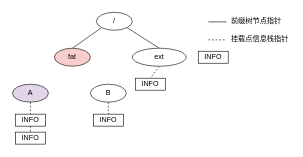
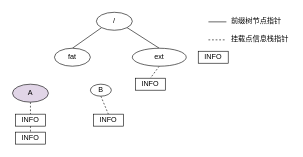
  <mxCell id="0" />
  <mxCell id="1" parent="0" />
  <mxCell id="2" style="rounded=0;orthogonalLoop=1;jettySize=auto;html=1;exitX=0;exitY=1;exitDx=0;exitDy=0;entryX=0.5;entryY=0;entryDx=0;entryDy=0;endArrow=none;endFill=0;" edge="1" parent="1" source="4" target="5"><mxGeometry relative="1" as="geometry" /></mxCell>
  <mxCell id="3" style="edgeStyle=none;rounded=0;orthogonalLoop=1;jettySize=auto;html=1;exitX=1;exitY=1;exitDx=0;exitDy=0;entryX=0.5;entryY=0;entryDx=0;entryDy=0;endArrow=none;endFill=0;" edge="1" parent="1" source="4" target="7"><mxGeometry relative="1" as="geometry" /></mxCell>
  <mxCell id="4" value="/" style="ellipse;whiteSpace=wrap;html=1;" vertex="1" parent="1"><mxGeometry x="160" y="20" width="60" height="30" as="geometry" /></mxCell>
- <mxCell id="5" value="fat" style="ellipse;whiteSpace=wrap;html=1;fillColor=#f8cecc;" vertex="1" parent="1"><mxGeometry x="90" y="80" width="60" height="30" as="geometry" /></mxCell>
+ <mxCell id="5" value="fat" style="ellipse;whiteSpace=wrap;html=1;" vertex="1" parent="1"><mxGeometry x="90" y="80" width="60" height="30" as="geometry" /></mxCell>
  <mxCell id="6" style="edgeStyle=none;rounded=0;orthogonalLoop=1;jettySize=auto;html=1;exitX=0.5;exitY=1;exitDx=0;exitDy=0;entryX=0.5;entryY=0;entryDx=0;entryDy=0;dashed=1;endArrow=none;endFill=0;" edge="1" parent="1" source="7" target="16"><mxGeometry relative="1" as="geometry" /></mxCell>
  <mxCell id="7" value="ext" style="ellipse;whiteSpace=wrap;html=1;" vertex="1" parent="1"><mxGeometry x="220" y="80" width="90" height="30" as="geometry" /></mxCell>
  <mxCell id="8" style="edgeStyle=none;rounded=0;orthogonalLoop=1;jettySize=auto;html=1;exitX=0.5;exitY=1;exitDx=0;exitDy=0;entryX=0.5;entryY=0;entryDx=0;entryDy=0;endArrow=none;endFill=0;dashed=1;" edge="1" parent="1" source="9" target="13"><mxGeometry relative="1" as="geometry" /></mxCell>
  <mxCell id="9" value="A" style="ellipse;whiteSpace=wrap;html=1;fillColor=#e1d5e7;" vertex="1" parent="1"><mxGeometry x="20" y="140" width="60" height="30" as="geometry" /></mxCell>
  <mxCell id="10" style="edgeStyle=none;rounded=0;orthogonalLoop=1;jettySize=auto;html=1;exitX=0.5;exitY=1;exitDx=0;exitDy=0;entryX=0.5;entryY=0;entryDx=0;entryDy=0;endArrow=none;endFill=0;dashed=1;" edge="1" parent="1" source="11" target="15"><mxGeometry relative="1" as="geometry" /></mxCell>
- <mxCell id="11" value="B" style="ellipse;whiteSpace=wrap;html=1;" vertex="1" parent="1"><mxGeometry x="150" y="140" width="60" height="30" as="geometry" /></mxCell>
+ <mxCell id="11" value="B" style="ellipse;whiteSpace=wrap;html=1;" vertex="1" parent="1"><mxGeometry x="150" y="140" width="35" height="20" as="geometry" /></mxCell>
  <mxCell id="12" style="edgeStyle=none;rounded=0;orthogonalLoop=1;jettySize=auto;html=1;exitX=0.5;exitY=1;exitDx=0;exitDy=0;entryX=0.5;entryY=0;entryDx=0;entryDy=0;endArrow=none;endFill=0;dashed=1;" edge="1" parent="1" source="13" target="14"><mxGeometry relative="1" as="geometry" /></mxCell>
  <mxCell id="13" value="INFO" style="rounded=0;whiteSpace=wrap;html=1;" vertex="1" parent="1"><mxGeometry x="25" y="190" width="50" height="20" as="geometry" /></mxCell>
  <mxCell id="14" value="INFO" style="rounded=0;whiteSpace=wrap;html=1;" vertex="1" parent="1"><mxGeometry x="25" y="220" width="50" height="20" as="geometry" /></mxCell>
  <mxCell id="15" value="INFO" style="rounded=0;whiteSpace=wrap;html=1;" vertex="1" parent="1"><mxGeometry x="155" y="190" width="50" height="20" as="geometry" /></mxCell>
  <mxCell id="16" value="INFO" style="rounded=0;whiteSpace=wrap;html=1;" vertex="1" parent="1"><mxGeometry x="225" y="130" width="50" height="20" as="geometry" /></mxCell>
  <mxCell id="17" value="" style="endArrow=none;html=1;rounded=0;" edge="1" parent="1"><mxGeometry width="50" height="50" relative="1" as="geometry"><mxPoint x="347" y="36" as="sourcePoint" /><mxPoint x="377" y="36" as="targetPoint" /></mxGeometry></mxCell>
  <mxCell id="18" value="前缀树节点指针" style="text;html=1;strokeColor=none;fillColor=none;align=center;verticalAlign=middle;whiteSpace=wrap;rounded=0;" vertex="1" parent="1"><mxGeometry x="382" y="20" width="90" height="30" as="geometry" /></mxCell>
  <mxCell id="19" value="" style="endArrow=none;html=1;rounded=0;dashed=1;" edge="1" parent="1"><mxGeometry width="50" height="50" relative="1" as="geometry"><mxPoint x="347" y="66" as="sourcePoint" /><mxPoint x="377" y="66" as="targetPoint" /></mxGeometry></mxCell>
  <mxCell id="20" value="挂载点信息栈指针" style="text;html=1;strokeColor=none;fillColor=none;align=center;verticalAlign=middle;whiteSpace=wrap;rounded=0;" vertex="1" parent="1"><mxGeometry x="383" y="50" width="100" height="30" as="geometry" /></mxCell>
  <mxCell id="21" value="INFO" style="rounded=0;whiteSpace=wrap;html=1;" vertex="1" parent="1"><mxGeometry x="330" y="85" width="50" height="20" as="geometry" /></mxCell>
